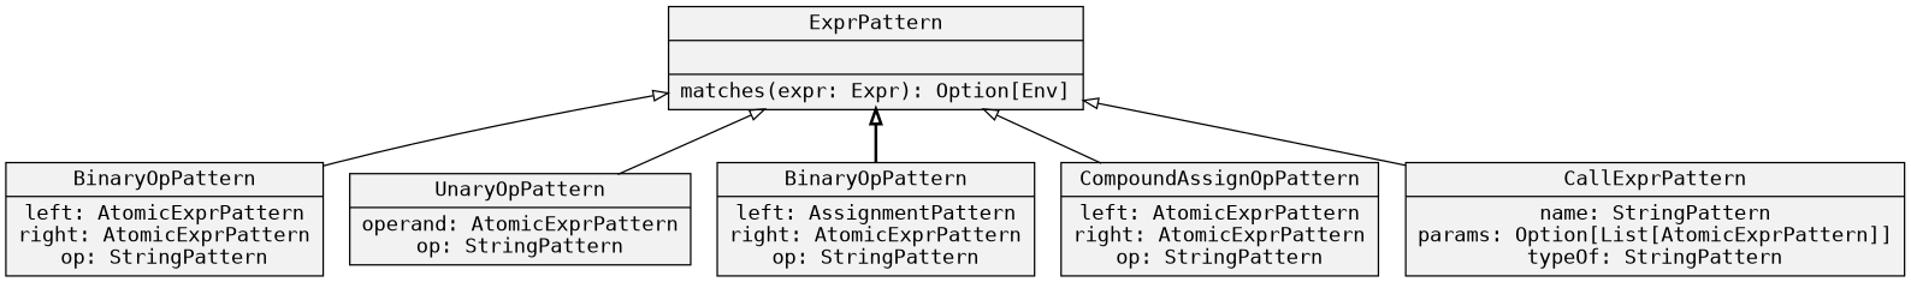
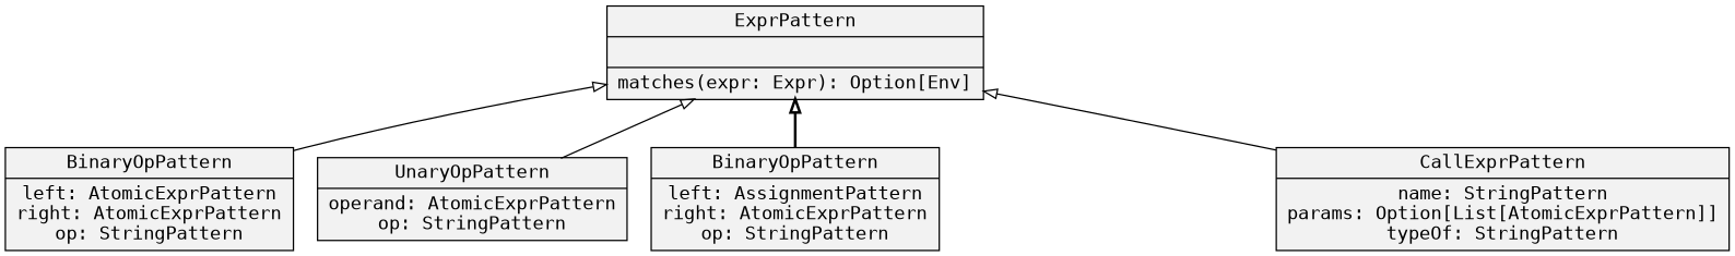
  digraph {
    fontname="DejaVu Sans Mono"
    node [fillcolor=gray95 fontname="DejaVu Sans Mono" shape=record style=filled]
    edge [arrowtail=empty dir=back fontname="DejaVu Sans Mono" style=solid]
    n1 [label="{ExprPattern||matches(expr: Expr): Option[Env]}"]
    n2 [label="{BinaryOpPattern|left: AtomicExprPattern\nright: AtomicExprPattern\nop: StringPattern}"]
    n3 [label="{UnaryOpPattern|operand: AtomicExprPattern\nop: StringPattern}"]
    n4 [label="{BinaryOpPattern|left: AssignmentPattern\nright: AtomicExprPattern\nop: StringPattern}"]
-   n5 [label="{CompoundAssignOpPattern|left: AtomicExprPattern\nright: AtomicExprPattern\nop: StringPattern}"]
    n6 [label="{CallExprPattern|name: StringPattern\nparams: Option[List[AtomicExprPattern]]\ntypeOf: StringPattern}"]
    n1 -> n2
    n1 -> n3
    n1 -> n4 [style=bold]
-   n1 -> n5
    n1 -> n6
  }
